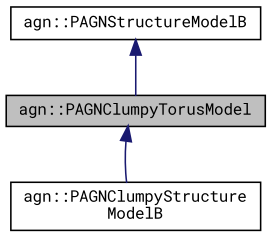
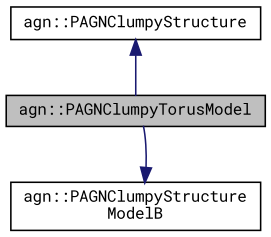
  digraph {
    fontname="Roboto Mono"
    node [color=black fillcolor=white fontname="Roboto Mono" fontsize=10 shape=record style=filled]
    edge [color=midnightblue dir=back fontname="Roboto Mono" fontsize=10 labelfontname=Helvetica labelfontsize=10 style=solid]
    n1 [fillcolor=grey75 fontcolor=black height=0.2 label="agn::PAGNClumpyTorusModel" width=0.4]
    n2 [height=0.2 label="agn::PAGNClumpyStructure\lModelB" width=0.4]
-   n3 [height=0.2 label="agn::PAGNStructureModelB" width=0.4]
-   n1 -> n2
+   n3 [height=0.2 label="agn::PAGNClumpyStructure" width=0.4]
+   n2 -> n1
    n3 -> n1
  }
